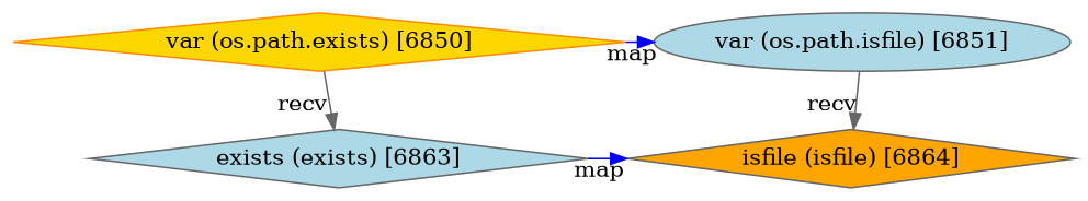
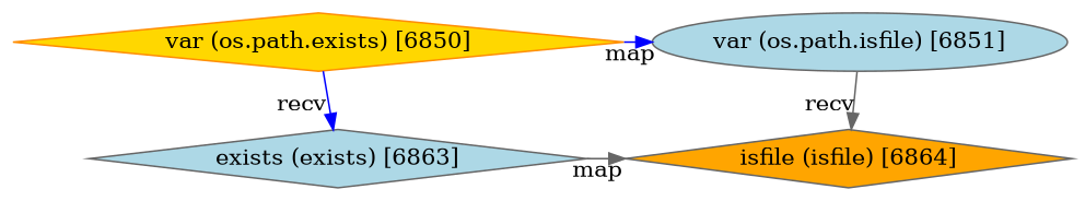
  digraph {
    node [color=gray40 fillcolor=lightblue shape=diamond style=filled]
    edge [color=gray40 xlabel=recv]
    n1 [label="var (os.path.isfile) [6851]" shape=ellipse]
    n2 [color=darkorange fillcolor=gold label="var (os.path.exists) [6850]"]
    n3 [label="exists (exists) [6863]"]
    n4 [fillcolor=orange label="isfile (isfile) [6864]"]
    subgraph sub_1 {
      rank=same
      n1
      n2
    }
    subgraph sub_2 {
      rank=same
      n3
      n4
    }
    n1 -> n4
    n2 -> n1 [color=blue xlabel=map]
-   n2 -> n3
-   n3 -> n4 [color=blue xlabel=map]
+   n2 -> n3 [color=blue]
+   n3 -> n4 [xlabel=map]
  }
